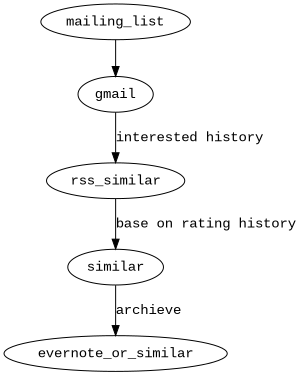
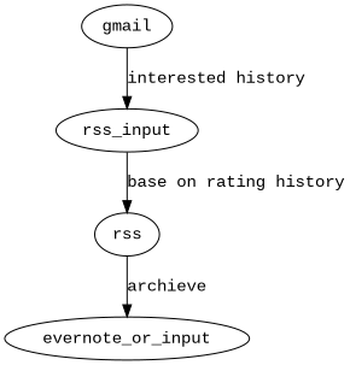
  digraph {
    fontname="Liberation Mono"
    node [fontname="Liberation Mono"]
    edge [fontname="Liberation Mono"]
-   mailing_list
    gmail
-   rss_input [label=rss_similar]
-   rss [label=similar]
-   evernote_or_similar
-   mailing_list -> gmail
+   rss_input
+   rss
+   evernote_or_similar [label=evernote_or_input]
    gmail -> rss_input [label="interested history"]
    rss_input -> rss [label="base on rating history"]
    rss -> evernote_or_similar [label=archieve]
  }
